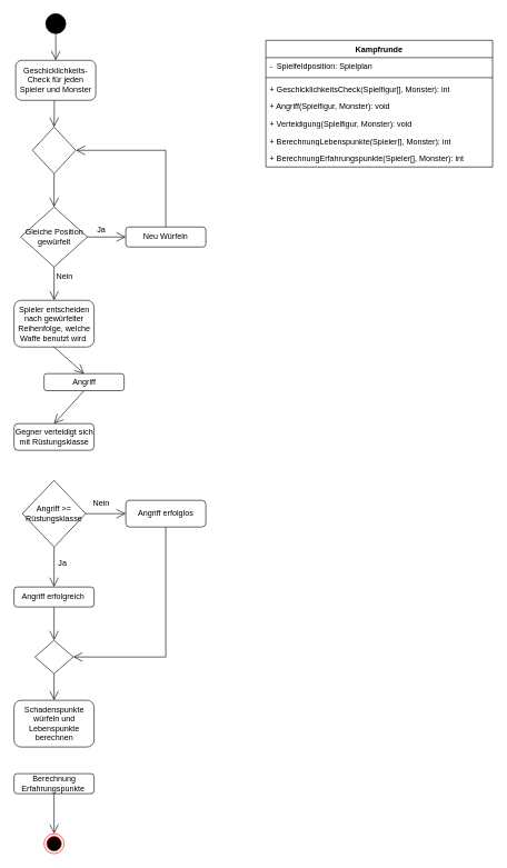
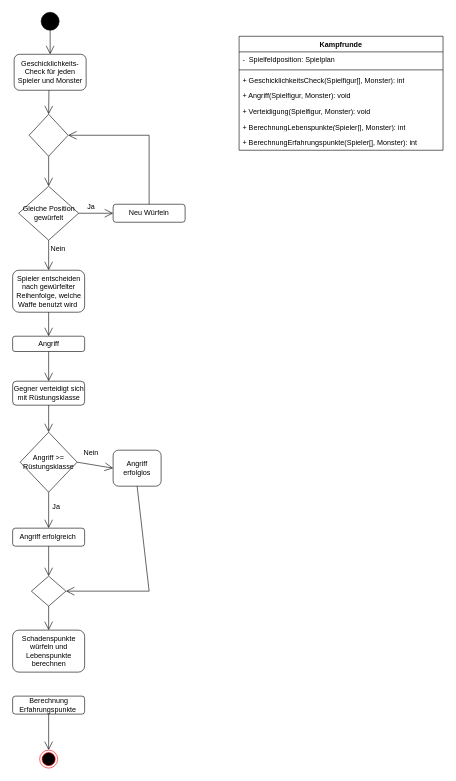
  <mxCell id="0" />
  <mxCell id="1" parent="0" />
  <mxCell id="2" value="" style="ellipse;whiteSpace=wrap;html=1;aspect=fixed;fillColor=#000000;" vertex="1" parent="1"><mxGeometry x="68" y="20" width="30" height="30" as="geometry" /></mxCell>
  <mxCell id="3" value="Geschicklichkeits-Check für jeden Spieler und Monster" style="rounded=1;whiteSpace=wrap;html=1;" vertex="1" parent="1"><mxGeometry x="23" width="120" height="60" as="geometry" y="90" /></mxCell>
  <mxCell id="4" value="Gleiche Position gewürfelt" style="rhombus;whiteSpace=wrap;html=1;" vertex="1" parent="1"><mxGeometry x="30.5" y="310" width="100" height="90" as="geometry" /></mxCell>
  <mxCell id="5" value="Neu Würfeln" style="rounded=1;whiteSpace=wrap;html=1;" vertex="1" parent="1"><mxGeometry x="188" y="340" width="120" height="30" as="geometry" /></mxCell>
  <mxCell id="6" value="Spieler entscheiden nach gewürfelter Reihenfolge, welche Waffe benutzt wird&amp;nbsp;" style="rounded=1;whiteSpace=wrap;html=1;" vertex="1" parent="1"><mxGeometry x="20.5" y="450" width="120" height="70" as="geometry" /></mxCell>
- <mxCell id="7" value="Angriff" style="rounded=1;whiteSpace=wrap;html=1;" vertex="1" parent="1"><mxGeometry x="65.5" y="560" width="120" height="25.5" as="geometry" /></mxCell>
+ <mxCell id="7" value="Angriff" style="rounded=1;whiteSpace=wrap;html=1;" vertex="1" parent="1"><mxGeometry x="20.5" y="560" width="120" height="25.5" as="geometry" /></mxCell>
  <mxCell id="8" value="Gegner verteidigt sich mit Rüstungsklasse" style="rounded=1;whiteSpace=wrap;html=1;" vertex="1" parent="1"><mxGeometry x="20.5" y="635" width="120" height="40" as="geometry" /></mxCell>
  <mxCell id="9" value="Angriff &amp;gt;= Rüstungsklasse" style="rhombus;whiteSpace=wrap;html=1;" vertex="1" parent="1"><mxGeometry x="33" y="720" width="95" height="100" as="geometry" /></mxCell>
- <mxCell id="10" value="Angriff erfolglos" style="rounded=1;whiteSpace=wrap;html=1;" vertex="1" parent="1"><mxGeometry x="188" y="750" width="120" height="40" as="geometry" /></mxCell>
+ <mxCell id="10" value="Angriff erfolglos" style="rounded=1;whiteSpace=wrap;html=1;" vertex="1" parent="1"><mxGeometry x="188" y="750" width="80" height="60" as="geometry" /></mxCell>
  <mxCell id="11" value="Angriff erfolgreich&amp;nbsp;" style="rounded=1;whiteSpace=wrap;html=1;" vertex="1" parent="1"><mxGeometry x="20.5" y="880" width="120" height="30" as="geometry" /></mxCell>
  <mxCell id="12" value="" style="rhombus;whiteSpace=wrap;html=1;" vertex="1" parent="1"><mxGeometry x="51.75" y="960" width="57.5" height="50" as="geometry" /></mxCell>
  <mxCell id="13" value="Schadenspunkte würfeln und Lebenspunkte berechnen" style="rounded=1;whiteSpace=wrap;html=1;" vertex="1" parent="1"><mxGeometry x="20.5" y="1050" width="120" height="70" as="geometry" /></mxCell>
  <mxCell id="14" value="Berechnung Erfahrungspunkte&amp;nbsp;" style="rounded=1;whiteSpace=wrap;html=1;" vertex="1" parent="1"><mxGeometry x="20.5" y="1160" width="120" height="30" as="geometry" /></mxCell>
  <mxCell id="15" value="" style="endArrow=open;endFill=1;endSize=12;html=1;rounded=0;exitX=0.5;exitY=1;exitDx=0;exitDy=0;entryX=0.5;entryY=0;entryDx=0;entryDy=0;" edge="1" parent="1" source="2" target="3"><mxGeometry width="160" relative="1" as="geometry"><mxPoint x="198" y="480" as="sourcePoint" /><mxPoint x="358" y="480" as="targetPoint" /></mxGeometry></mxCell>
  <mxCell id="16" value="" style="endArrow=open;endFill=1;endSize=12;html=1;rounded=0;entryX=0;entryY=0.5;entryDx=0;entryDy=0;exitX=1;exitY=0.5;exitDx=0;exitDy=0;" edge="1" parent="1" source="4" target="5"><mxGeometry width="160" relative="1" as="geometry"><mxPoint x="93" y="390" as="sourcePoint" /><mxPoint x="93" y="430" as="targetPoint" /></mxGeometry></mxCell>
  <mxCell id="17" value="" style="endArrow=open;endFill=1;endSize=12;html=1;rounded=0;entryX=1;entryY=0.5;entryDx=0;entryDy=0;exitX=0.5;exitY=0;exitDx=0;exitDy=0;" edge="1" parent="1" source="5" target="20"><mxGeometry width="160" relative="1" as="geometry"><mxPoint x="143" y="345" as="sourcePoint" /><mxPoint x="198" y="345" as="targetPoint" /><Array as="points"><mxPoint x="248" y="225" /></Array></mxGeometry></mxCell>
  <mxCell id="18" value="Ja" style="text;html=1;align=center;verticalAlign=middle;resizable=0;points=[];autosize=1;strokeColor=none;fillColor=none;" vertex="1" parent="1"><mxGeometry x="130.5" y="330" width="40" height="30" as="geometry" /></mxCell>
  <mxCell id="19" value="Nein" style="text;html=1;align=center;verticalAlign=middle;resizable=0;points=[];autosize=1;strokeColor=none;fillColor=none;" vertex="1" parent="1"><mxGeometry x="70.5" y="400" width="50" height="30" as="geometry" /></mxCell>
  <mxCell id="20" value="" style="rhombus;whiteSpace=wrap;html=1;" vertex="1" parent="1"><mxGeometry x="48" y="190" width="65" height="70" as="geometry" /></mxCell>
  <mxCell id="21" value="" style="endArrow=open;endFill=1;endSize=12;html=1;rounded=0;entryX=0.5;entryY=0;entryDx=0;entryDy=0;" edge="1" parent="1" target="20"><mxGeometry width="160" relative="1" as="geometry"><mxPoint x="81" y="150" as="sourcePoint" /><mxPoint x="93" y="100" as="targetPoint" /></mxGeometry></mxCell>
  <mxCell id="22" value="" style="endArrow=open;endFill=1;endSize=12;html=1;rounded=0;entryX=0.5;entryY=0;entryDx=0;entryDy=0;exitX=0.5;exitY=1;exitDx=0;exitDy=0;" edge="1" parent="1" source="20" target="4"><mxGeometry width="160" relative="1" as="geometry"><mxPoint x="91" y="160" as="sourcePoint" /><mxPoint x="91" y="200" as="targetPoint" /></mxGeometry></mxCell>
  <mxCell id="23" value="" style="endArrow=open;endFill=1;endSize=12;html=1;rounded=0;entryX=0.5;entryY=0;entryDx=0;entryDy=0;exitX=0.5;exitY=1;exitDx=0;exitDy=0;" edge="1" parent="1" source="4" target="6"><mxGeometry width="160" relative="1" as="geometry"><mxPoint x="91" y="270" as="sourcePoint" /><mxPoint x="91" y="320" as="targetPoint" /></mxGeometry></mxCell>
  <mxCell id="24" value="" style="endArrow=open;endFill=1;endSize=12;html=1;rounded=0;entryX=0.5;entryY=0;entryDx=0;entryDy=0;exitX=0.5;exitY=1;exitDx=0;exitDy=0;" edge="1" parent="1" source="6" target="7"><mxGeometry width="160" relative="1" as="geometry"><mxPoint x="91" y="270" as="sourcePoint" /><mxPoint x="91" y="320" as="targetPoint" /></mxGeometry></mxCell>
  <mxCell id="25" value="" style="endArrow=open;endFill=1;endSize=12;html=1;rounded=0;entryX=0.5;entryY=0;entryDx=0;entryDy=0;exitX=0.5;exitY=1;exitDx=0;exitDy=0;" edge="1" parent="1" source="7" target="8"><mxGeometry width="160" relative="1" as="geometry"><mxPoint x="91" y="530" as="sourcePoint" /><mxPoint x="91" y="580" as="targetPoint" /></mxGeometry></mxCell>
+ <mxCell id="26" value="" style="endArrow=open;endFill=1;endSize=12;html=1;rounded=0;entryX=0.5;entryY=0;entryDx=0;entryDy=0;exitX=0.5;exitY=1;exitDx=0;exitDy=0;" edge="1" parent="1" source="8" target="9"><mxGeometry width="160" relative="1" as="geometry"><mxPoint x="78" y="680" as="sourcePoint" /><mxPoint x="91" y="645" as="targetPoint" /></mxGeometry></mxCell>
  <mxCell id="27" value="" style="endArrow=open;endFill=1;endSize=12;html=1;rounded=0;entryX=0;entryY=0.5;entryDx=0;entryDy=0;exitX=1;exitY=0.5;exitDx=0;exitDy=0;" edge="1" parent="1" source="9" target="10"><mxGeometry width="160" relative="1" as="geometry"><mxPoint x="91" y="685" as="sourcePoint" /><mxPoint x="91" y="730" as="targetPoint" /></mxGeometry></mxCell>
  <mxCell id="28" value="" style="endArrow=open;endFill=1;endSize=12;html=1;rounded=0;entryX=0.5;entryY=0;entryDx=0;entryDy=0;exitX=0.5;exitY=1;exitDx=0;exitDy=0;" edge="1" parent="1" source="9" target="11"><mxGeometry width="160" relative="1" as="geometry"><mxPoint x="88" y="830" as="sourcePoint" /><mxPoint x="198" y="780" as="targetPoint" /></mxGeometry></mxCell>
  <mxCell id="29" value="" style="endArrow=open;endFill=1;endSize=12;html=1;rounded=0;exitX=0.5;exitY=1;exitDx=0;exitDy=0;entryX=1;entryY=0.5;entryDx=0;entryDy=0;" edge="1" parent="1" source="10" target="12"><mxGeometry width="160" relative="1" as="geometry"><mxPoint x="138" y="780" as="sourcePoint" /><mxPoint x="248" y="930" as="targetPoint" /><Array as="points"><mxPoint x="248" y="985" /></Array></mxGeometry></mxCell>
  <mxCell id="30" value="Nein" style="text;html=1;align=center;verticalAlign=middle;resizable=0;points=[];autosize=1;strokeColor=none;fillColor=none;" vertex="1" parent="1"><mxGeometry x="125.5" y="740" width="50" height="30" as="geometry" /></mxCell>
  <mxCell id="31" value="Ja" style="text;html=1;align=center;verticalAlign=middle;resizable=0;points=[];autosize=1;strokeColor=none;fillColor=none;" vertex="1" parent="1"><mxGeometry x="73" y="830" width="40" height="30" as="geometry" /></mxCell>
  <mxCell id="32" value="" style="endArrow=open;endFill=1;endSize=12;html=1;rounded=0;exitX=0.5;exitY=1;exitDx=0;exitDy=0;entryX=0.5;entryY=0;entryDx=0;entryDy=0;" edge="1" parent="1" source="11" target="12"><mxGeometry width="160" relative="1" as="geometry"><mxPoint x="258" y="800" as="sourcePoint" /><mxPoint x="258" y="940" as="targetPoint" /></mxGeometry></mxCell>
  <mxCell id="33" value="" style="endArrow=open;endFill=1;endSize=12;html=1;rounded=0;exitX=0.5;exitY=1;exitDx=0;exitDy=0;entryX=0.5;entryY=0;entryDx=0;entryDy=0;" edge="1" parent="1" source="12" target="13"><mxGeometry width="160" relative="1" as="geometry"><mxPoint x="91" y="920" as="sourcePoint" /><mxPoint x="91" y="970" as="targetPoint" /></mxGeometry></mxCell>
  <mxCell id="34" value="" style="endArrow=open;endFill=1;endSize=12;html=1;rounded=0;exitX=0.5;exitY=1;exitDx=0;exitDy=0;" edge="1" parent="1" source="14" target="35"><mxGeometry width="160" relative="1" as="geometry"><mxPoint x="91" y="1130" as="sourcePoint" /><mxPoint x="81" y="1230" as="targetPoint" /></mxGeometry></mxCell>
  <mxCell id="35" value="" style="ellipse;html=1;shape=endState;fillColor=#000000;strokeColor=#ff0000;" vertex="1" parent="1"><mxGeometry x="65.5" y="1250" width="30" height="30" as="geometry" /></mxCell>
  <mxCell id="36" value="Kampfrunde" style="swimlane;fontStyle=1;align=center;verticalAlign=top;childLayout=stackLayout;horizontal=1;startSize=26;horizontalStack=0;resizeParent=1;resizeParentMax=0;resizeLast=0;collapsible=1;marginBottom=0;whiteSpace=wrap;html=1;" vertex="1" parent="1"><mxGeometry x="398" y="60" width="340" height="190" as="geometry" /></mxCell>
  <mxCell id="37" value="-&amp;nbsp; Spielfeldposition: Spielplan" style="text;strokeColor=none;fillColor=none;align=left;verticalAlign=top;spacingLeft=4;spacingRight=4;overflow=hidden;rotatable=0;points=[[0,0.5],[1,0.5]];portConstraint=eastwest;whiteSpace=wrap;html=1;" vertex="1" parent="36"><mxGeometry y="26" width="340" height="26" as="geometry" /></mxCell>
  <mxCell id="38" value="" style="line;strokeWidth=1;fillColor=none;align=left;verticalAlign=middle;spacingTop=-1;spacingLeft=3;spacingRight=3;rotatable=0;labelPosition=right;points=[];portConstraint=eastwest;strokeColor=inherit;" vertex="1" parent="36"><mxGeometry y="52" width="340" height="8" as="geometry" /></mxCell>
  <mxCell id="39" value="+ GeschicklichkeitsCheck(Spielfigur[], Monster): int" style="text;strokeColor=none;fillColor=none;align=left;verticalAlign=top;spacingLeft=4;spacingRight=4;overflow=hidden;rotatable=0;points=[[0,0.5],[1,0.5]];portConstraint=eastwest;whiteSpace=wrap;html=1;" vertex="1" parent="36"><mxGeometry y="60" width="340" height="26" as="geometry" /></mxCell>
  <mxCell id="40" value="+ Angriff(Spielfigur, Monster): void" style="text;strokeColor=none;fillColor=none;align=left;verticalAlign=top;spacingLeft=4;spacingRight=4;overflow=hidden;rotatable=0;points=[[0,0.5],[1,0.5]];portConstraint=eastwest;whiteSpace=wrap;html=1;" vertex="1" parent="36"><mxGeometry y="86" width="340" height="26" as="geometry" /></mxCell>
  <mxCell id="41" value="+ Verteidigung(Spielfigur, Monster): void" style="text;strokeColor=none;fillColor=none;align=left;verticalAlign=top;spacingLeft=4;spacingRight=4;overflow=hidden;rotatable=0;points=[[0,0.5],[1,0.5]];portConstraint=eastwest;whiteSpace=wrap;html=1;" vertex="1" parent="36"><mxGeometry y="112" width="340" height="26" as="geometry" /></mxCell>
  <mxCell id="42" value="+ BerechnungLebenspunkte(Spieler[], Monster): int" style="text;strokeColor=none;fillColor=none;align=left;verticalAlign=top;spacingLeft=4;spacingRight=4;overflow=hidden;rotatable=0;points=[[0,0.5],[1,0.5]];portConstraint=eastwest;whiteSpace=wrap;html=1;" vertex="1" parent="36"><mxGeometry y="138" width="340" height="26" as="geometry" /></mxCell>
  <mxCell id="43" value="+ BerechnungErfahrungspunkte(Spieler[], Monster): int" style="text;strokeColor=none;fillColor=none;align=left;verticalAlign=top;spacingLeft=4;spacingRight=4;overflow=hidden;rotatable=0;points=[[0,0.5],[1,0.5]];portConstraint=eastwest;whiteSpace=wrap;html=1;" vertex="1" parent="36"><mxGeometry y="164" width="340" height="26" as="geometry" /></mxCell>
